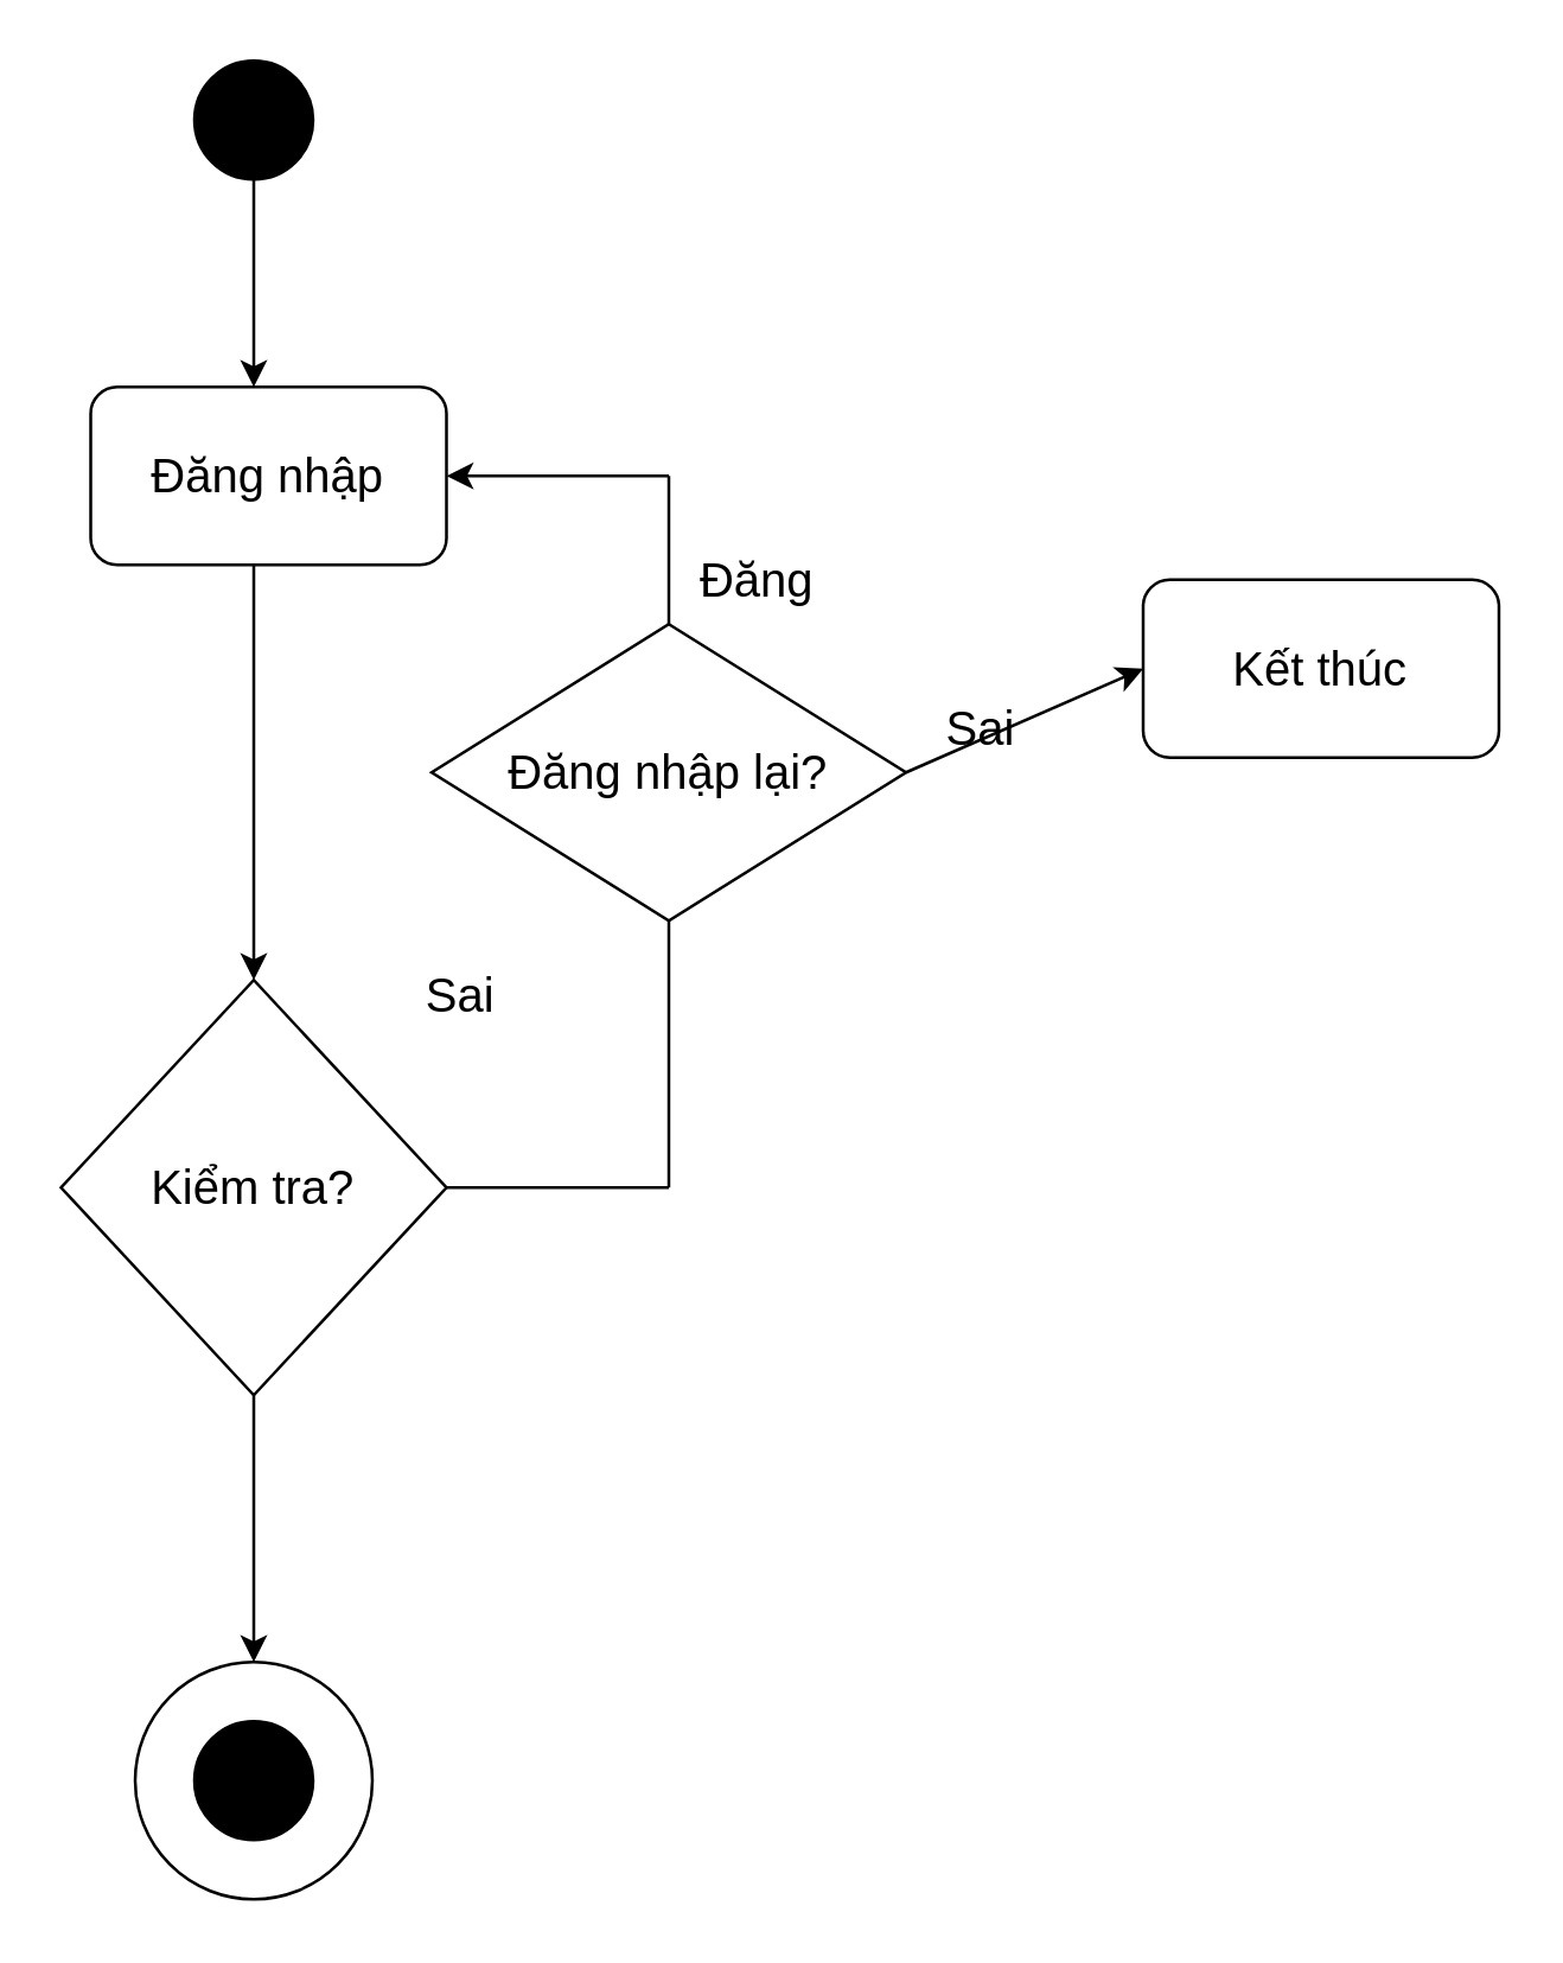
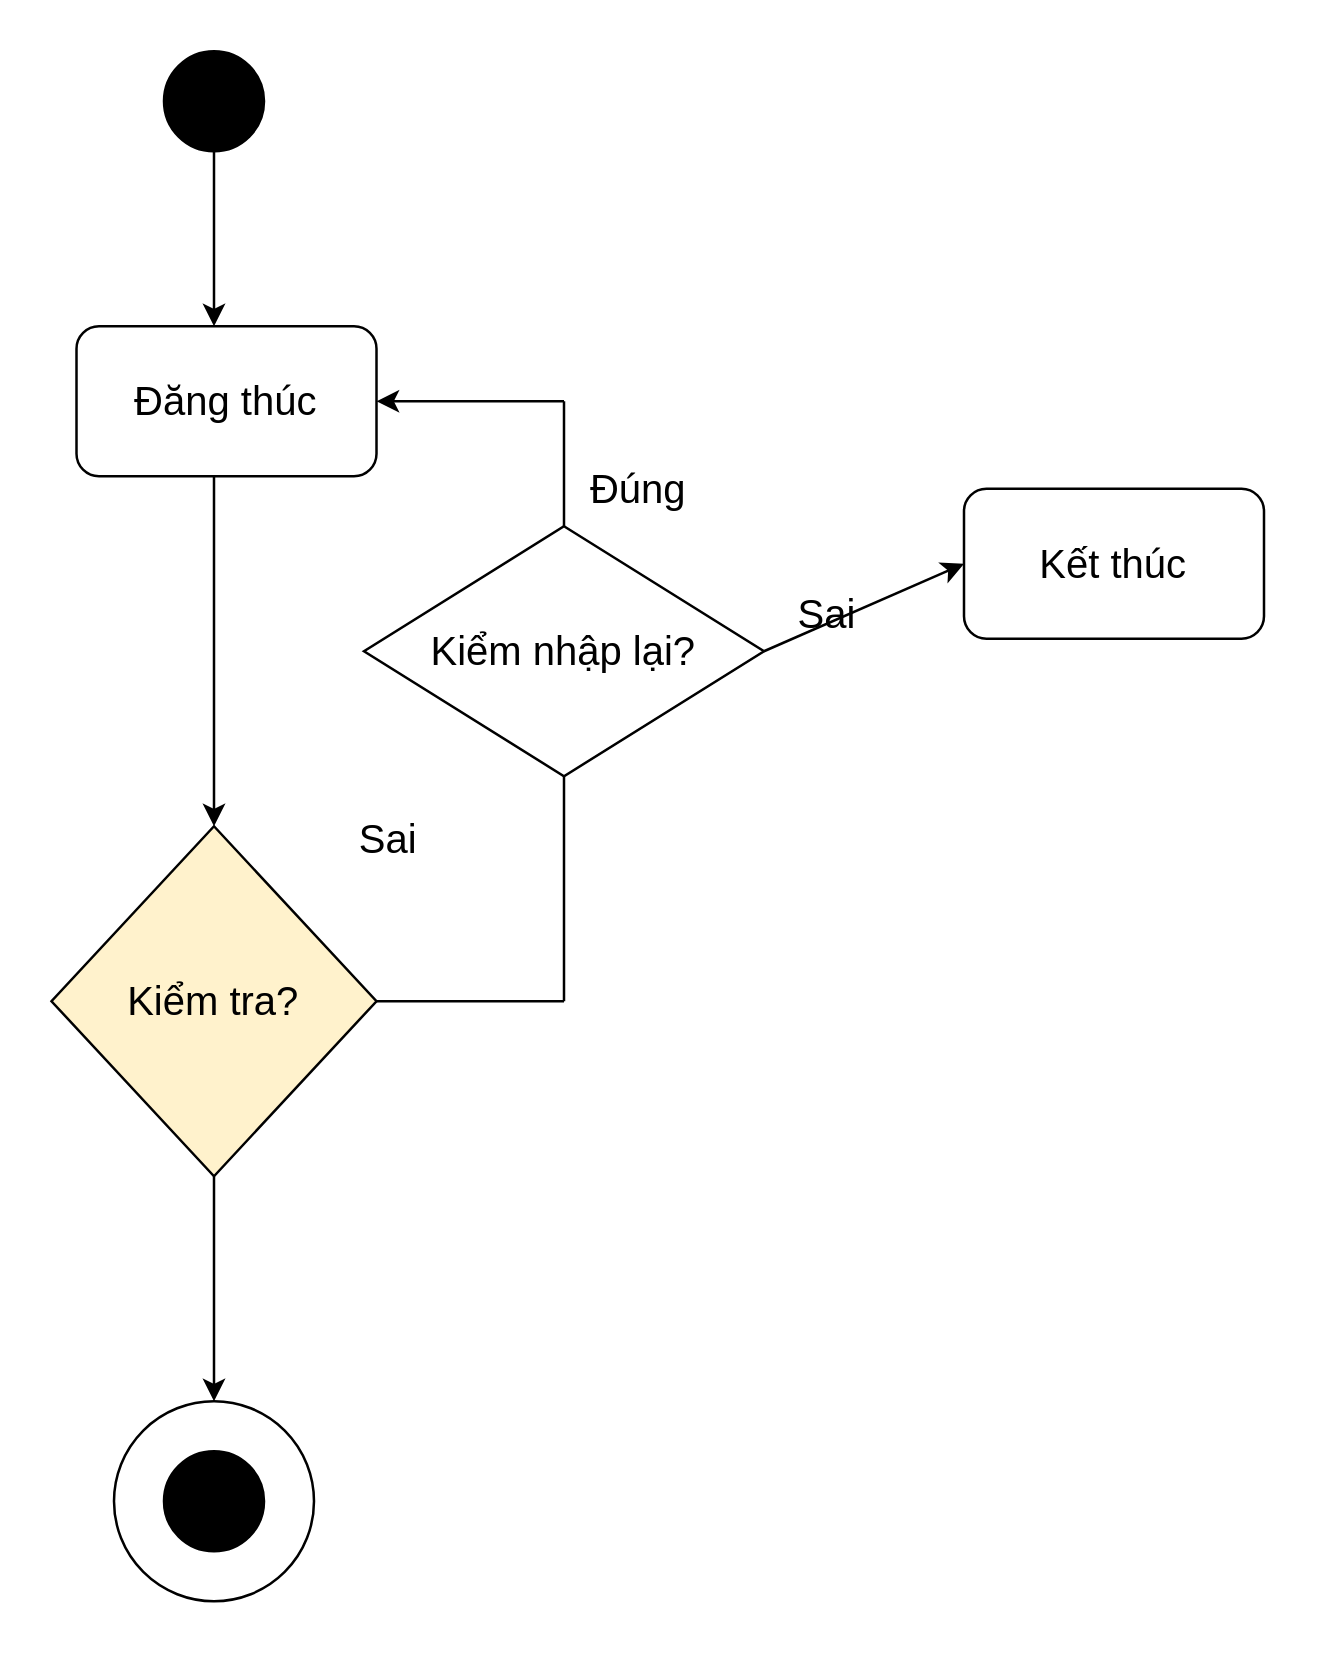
  <mxCell id="0" />
  <mxCell id="1" parent="0" />
  <mxCell id="2" value="" style="ellipse;whiteSpace=wrap;html=1;aspect=fixed;fillColor=#000000;fillStyle=auto;" vertex="1" parent="1"><mxGeometry x="65" width="40" height="40" as="geometry" y="20" /></mxCell>
  <mxCell id="3" value="" style="endArrow=classic;html=1;rounded=0;exitX=0.5;exitY=1;exitDx=0;exitDy=0;" edge="1" parent="1" source="2"><mxGeometry width="50" height="50" relative="1" as="geometry"><mxPoint x="85" y="110" as="sourcePoint" /><mxPoint x="85" y="130" as="targetPoint" /></mxGeometry></mxCell>
- <mxCell id="4" value="Đăng nhập" style="rounded=1;whiteSpace=wrap;html=1;fontSize=16;" vertex="1" parent="1"><mxGeometry x="30" y="130" width="120" height="60" as="geometry" /></mxCell>
+ <mxCell id="4" value="Đăng thúc" style="rounded=1;whiteSpace=wrap;html=1;fontSize=16;" vertex="1" parent="1"><mxGeometry x="30" y="130" width="120" height="60" as="geometry" /></mxCell>
  <mxCell id="5" value="" style="endArrow=classic;html=1;rounded=0;entryX=0.5;entryY=0;entryDx=0;entryDy=0;" edge="1" parent="1" target="6"><mxGeometry width="50" height="50" relative="1" as="geometry"><mxPoint x="85" y="190" as="sourcePoint" /><mxPoint x="83" y="260" as="targetPoint" /></mxGeometry></mxCell>
- <mxCell id="6" value="Kiểm tra?" style="rhombus;whiteSpace=wrap;html=1;fontSize=16;" vertex="1" parent="1"><mxGeometry x="20" y="330" width="130" height="140" as="geometry" /></mxCell>
- <mxCell id="7" value="Đăng nhập lại?" style="rhombus;whiteSpace=wrap;html=1;fontSize=16;" vertex="1" parent="1"><mxGeometry x="145" y="210" width="160" height="100" as="geometry" /></mxCell>
+ <mxCell id="6" value="Kiểm tra?" style="rhombus;whiteSpace=wrap;html=1;fontSize=16;fillColor=#fff2cc;" vertex="1" parent="1"><mxGeometry x="20" y="330" width="130" height="140" as="geometry" /></mxCell>
+ <mxCell id="7" value="Kiểm nhập lại?" style="rhombus;whiteSpace=wrap;html=1;fontSize=16;" vertex="1" parent="1"><mxGeometry x="145" y="210" width="160" height="100" as="geometry" /></mxCell>
  <mxCell id="8" value="" style="endArrow=none;html=1;rounded=0;entryX=0.5;entryY=1;entryDx=0;entryDy=0;" edge="1" parent="1" target="7"><mxGeometry width="50" height="50" relative="1" as="geometry"><mxPoint x="225" y="400" as="sourcePoint" /><mxPoint x="355" y="310" as="targetPoint" /></mxGeometry></mxCell>
  <mxCell id="9" value="" style="endArrow=none;html=1;rounded=0;" edge="1" parent="1"><mxGeometry width="50" height="50" relative="1" as="geometry"><mxPoint x="225" y="210" as="sourcePoint" /><mxPoint x="225" y="160" as="targetPoint" /></mxGeometry></mxCell>
  <mxCell id="10" value="" style="endArrow=classic;html=1;rounded=0;entryX=1;entryY=0.5;entryDx=0;entryDy=0;" edge="1" parent="1" target="4"><mxGeometry width="50" height="50" relative="1" as="geometry"><mxPoint x="225" y="160" as="sourcePoint" /><mxPoint x="275" y="110" as="targetPoint" /></mxGeometry></mxCell>
  <mxCell id="11" value="" style="endArrow=classic;html=1;rounded=0;entryX=0;entryY=0.5;entryDx=0;entryDy=0;" edge="1" parent="1" target="12"><mxGeometry width="50" height="50" relative="1" as="geometry"><mxPoint x="305" y="260" as="sourcePoint" /><mxPoint x="345" y="260" as="targetPoint" /></mxGeometry></mxCell>
  <mxCell id="12" value="Kết thúc" style="rounded=1;whiteSpace=wrap;html=1;fontSize=16;" vertex="1" parent="1"><mxGeometry x="385" y="195" width="120" height="60" as="geometry" /></mxCell>
  <mxCell id="13" value="Sai" style="text;html=1;align=center;verticalAlign=middle;resizable=0;points=[];autosize=1;strokeColor=none;fillColor=none;fontSize=16;" vertex="1" parent="1"><mxGeometry x="305" y="230" width="50" height="30" as="geometry" /></mxCell>
- <mxCell id="14" value="Đăng" style="text;html=1;strokeColor=none;fillColor=none;align=center;verticalAlign=middle;whiteSpace=wrap;rounded=0;fontSize=16;" vertex="1" parent="1"><mxGeometry x="225" y="180" width="60" height="30" as="geometry" /></mxCell>
+ <mxCell id="14" value="Đúng" style="text;html=1;strokeColor=none;fillColor=none;align=center;verticalAlign=middle;whiteSpace=wrap;rounded=0;fontSize=16;" vertex="1" parent="1"><mxGeometry x="225" y="180" width="60" height="30" as="geometry" /></mxCell>
  <mxCell id="15" value="Sai" style="text;html=1;strokeColor=none;fillColor=none;align=center;verticalAlign=middle;whiteSpace=wrap;rounded=0;fontSize=16;" vertex="1" parent="1"><mxGeometry x="125" y="320" width="60" height="30" as="geometry" /></mxCell>
  <mxCell id="16" value="" style="endArrow=none;html=1;rounded=0;exitX=1;exitY=0.5;exitDx=0;exitDy=0;" edge="1" parent="1" source="6"><mxGeometry width="50" height="50" relative="1" as="geometry"><mxPoint x="150" y="400" as="sourcePoint" /><mxPoint x="225" y="400" as="targetPoint" /></mxGeometry></mxCell>
  <mxCell id="17" value="" style="endArrow=classic;html=1;rounded=0;" edge="1" parent="1"><mxGeometry width="50" height="50" relative="1" as="geometry"><mxPoint x="85" y="470" as="sourcePoint" /><mxPoint x="85" y="560" as="targetPoint" /></mxGeometry></mxCell>
  <mxCell id="18" value="" style="ellipse;whiteSpace=wrap;html=1;aspect=fixed;" vertex="1" parent="1"><mxGeometry x="45" y="560" width="80" height="80" as="geometry" /></mxCell>
  <mxCell id="19" value="" style="ellipse;whiteSpace=wrap;html=1;aspect=fixed;fillColor=#000000;fillStyle=auto;" vertex="1" parent="1"><mxGeometry x="65" y="580" width="40" height="40" as="geometry" /></mxCell>
